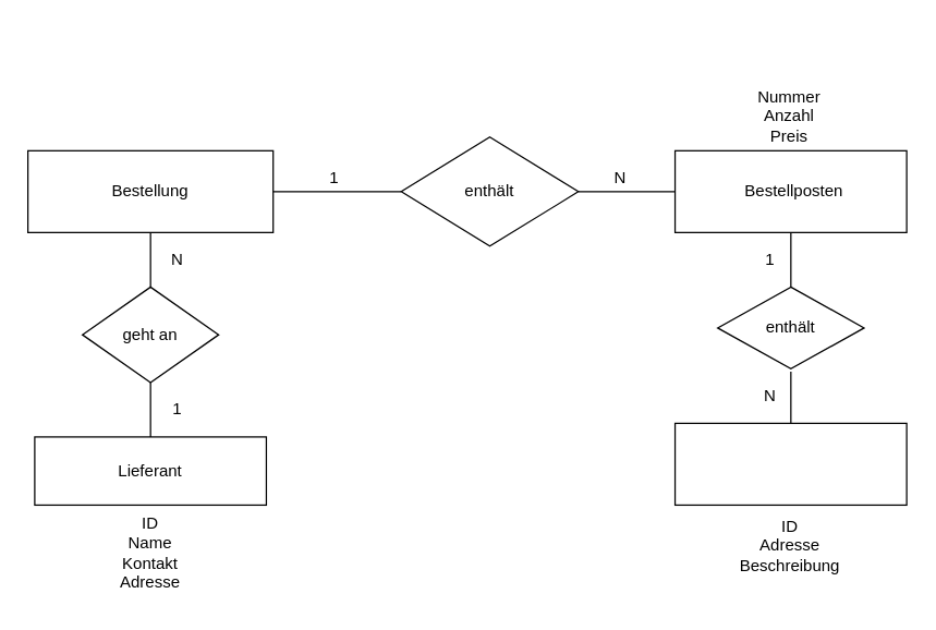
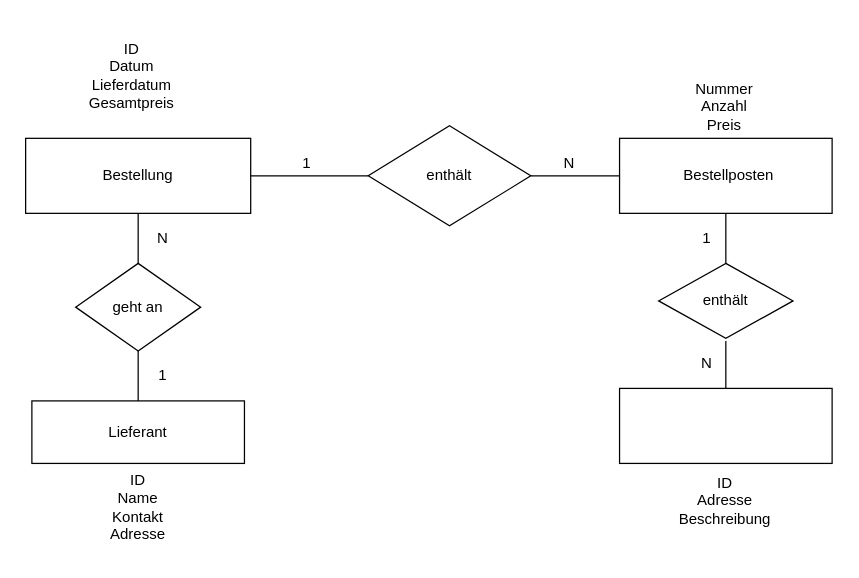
  <mxCell id="0" />
  <mxCell id="1" parent="0" />
  <mxCell id="2" value="" style="rounded=0;whiteSpace=wrap;html=1;" parent="1" vertex="1"><mxGeometry x="495" y="110" width="170" height="60" as="geometry" /></mxCell>
  <mxCell id="3" value="" style="rounded=0;whiteSpace=wrap;html=1;" parent="1" vertex="1"><mxGeometry x="20" y="110" width="180" height="60" as="geometry" /></mxCell>
  <mxCell id="4" value="" style="rhombus;whiteSpace=wrap;html=1;" parent="1" vertex="1"><mxGeometry x="294" y="100" width="130" height="80" as="geometry" /></mxCell>
  <mxCell id="5" value="Bestellposten" style="text;html=1;strokeColor=none;fillColor=none;align=center;verticalAlign=middle;whiteSpace=wrap;rounded=0;" parent="1" vertex="1"><mxGeometry x="570" y="130" width="25" height="20" as="geometry" /></mxCell>
  <mxCell id="6" value="enthält" style="text;html=1;strokeColor=none;fillColor=none;align=center;verticalAlign=middle;whiteSpace=wrap;rounded=0;" parent="1" vertex="1"><mxGeometry x="339" y="130" width="40" height="20" as="geometry" /></mxCell>
  <mxCell id="7" value="Bestellung" style="text;html=1;strokeColor=none;fillColor=none;align=center;verticalAlign=middle;whiteSpace=wrap;rounded=0;" parent="1" vertex="1"><mxGeometry x="90" y="130" width="40" height="20" as="geometry" /></mxCell>
  <mxCell id="8" value="" style="rounded=0;whiteSpace=wrap;html=1;" parent="1" vertex="1"><mxGeometry x="25" y="320" width="170" height="50" as="geometry" /></mxCell>
  <mxCell id="9" value="Lieferant" style="text;html=1;strokeColor=none;fillColor=none;align=center;verticalAlign=middle;whiteSpace=wrap;rounded=0;" parent="1" vertex="1"><mxGeometry x="90" y="335" width="40" height="20" as="geometry" /></mxCell>
  <mxCell id="10" value="" style="rhombus;whiteSpace=wrap;html=1;" parent="1" vertex="1"><mxGeometry x="60" y="210" width="100" height="70" as="geometry" /></mxCell>
  <mxCell id="11" value="" style="endArrow=none;html=1;entryX=0.5;entryY=1;entryDx=0;entryDy=0;" parent="1" source="10" target="3" edge="1"><mxGeometry width="50" height="50" relative="1" as="geometry"><mxPoint x="-140" y="390" as="sourcePoint" /><mxPoint x="-90" y="340" as="targetPoint" /></mxGeometry></mxCell>
  <mxCell id="12" value="" style="endArrow=none;html=1;entryX=0.5;entryY=1;entryDx=0;entryDy=0;exitX=0.5;exitY=0;exitDx=0;exitDy=0;" parent="1" source="8" target="10" edge="1"><mxGeometry width="50" height="50" relative="1" as="geometry"><mxPoint x="-140" y="390" as="sourcePoint" /><mxPoint x="-90" y="340" as="targetPoint" /></mxGeometry></mxCell>
  <mxCell id="13" value="geht an" style="text;html=1;strokeColor=none;fillColor=none;align=center;verticalAlign=middle;whiteSpace=wrap;rounded=0;" parent="1" vertex="1"><mxGeometry x="70" y="235" width="80" height="20" as="geometry" /></mxCell>
  <mxCell id="14" value="N" style="text;html=1;strokeColor=none;fillColor=none;align=center;verticalAlign=middle;whiteSpace=wrap;rounded=0;" parent="1" vertex="1"><mxGeometry x="110" y="180" width="40" height="20" as="geometry" /></mxCell>
  <mxCell id="15" value="1" style="text;html=1;strokeColor=none;fillColor=none;align=center;verticalAlign=middle;whiteSpace=wrap;rounded=0;" parent="1" vertex="1"><mxGeometry x="110" y="290" width="40" height="20" as="geometry" /></mxCell>
  <mxCell id="16" value="" style="endArrow=none;html=1;entryX=0;entryY=0.5;entryDx=0;entryDy=0;exitX=1;exitY=0.5;exitDx=0;exitDy=0;" parent="1" source="3" target="4" edge="1"><mxGeometry width="50" height="50" relative="1" as="geometry"><mxPoint x="335" y="310" as="sourcePoint" /><mxPoint x="385" y="260" as="targetPoint" /></mxGeometry></mxCell>
  <mxCell id="17" value="" style="endArrow=none;html=1;entryX=0;entryY=0.5;entryDx=0;entryDy=0;exitX=1;exitY=0.5;exitDx=0;exitDy=0;" parent="1" source="4" target="2" edge="1"><mxGeometry width="50" height="50" relative="1" as="geometry"><mxPoint x="335" y="310" as="sourcePoint" /><mxPoint x="385" y="260" as="targetPoint" /></mxGeometry></mxCell>
  <mxCell id="18" value="1" style="text;html=1;strokeColor=none;fillColor=none;align=center;verticalAlign=middle;whiteSpace=wrap;rounded=0;" parent="1" vertex="1"><mxGeometry x="225" y="120" width="40" height="20" as="geometry" /></mxCell>
  <mxCell id="19" value="N" style="text;html=1;strokeColor=none;fillColor=none;align=center;verticalAlign=middle;whiteSpace=wrap;rounded=0;" parent="1" vertex="1"><mxGeometry x="435" y="120" width="40" height="20" as="geometry" /></mxCell>
  <mxCell id="20" value="" style="rounded=0;whiteSpace=wrap;html=1;" parent="1" vertex="1"><mxGeometry x="495" y="310" width="170" height="60" as="geometry" /></mxCell>
  <mxCell id="21" value="" style="rhombus;whiteSpace=wrap;html=1;" parent="1" vertex="1"><mxGeometry x="526.25" y="210" width="107.5" height="60" as="geometry" /></mxCell>
  <mxCell id="22" value="enthält" style="text;html=1;strokeColor=none;fillColor=none;align=center;verticalAlign=middle;whiteSpace=wrap;rounded=0;" parent="1" vertex="1"><mxGeometry x="560" y="230" width="40" height="20" as="geometry" /></mxCell>
  <mxCell id="23" value="" style="endArrow=none;html=1;entryX=0.5;entryY=1;entryDx=0;entryDy=0;exitX=0.5;exitY=0;exitDx=0;exitDy=0;" parent="1" source="21" target="2" edge="1"><mxGeometry width="50" height="50" relative="1" as="geometry"><mxPoint x="335" y="310" as="sourcePoint" /><mxPoint x="385" y="260" as="targetPoint" /></mxGeometry></mxCell>
  <mxCell id="24" value="" style="endArrow=none;html=1;exitX=0.5;exitY=0;exitDx=0;exitDy=0;" parent="1" source="20" edge="1"><mxGeometry width="50" height="50" relative="1" as="geometry"><mxPoint x="335" y="310" as="sourcePoint" /><mxPoint x="580" y="272" as="targetPoint" /></mxGeometry></mxCell>
  <mxCell id="25" value="1" style="text;html=1;strokeColor=none;fillColor=none;align=center;verticalAlign=middle;whiteSpace=wrap;rounded=0;" parent="1" vertex="1"><mxGeometry x="545" y="180" width="40" height="20" as="geometry" /></mxCell>
  <mxCell id="26" value="N" style="text;html=1;strokeColor=none;fillColor=none;align=center;verticalAlign=middle;whiteSpace=wrap;rounded=0;" parent="1" vertex="1"><mxGeometry x="545" y="280" width="40" height="20" as="geometry" /></mxCell>
  <mxCell id="27" value="&lt;div&gt;Nummer&lt;br&gt;&lt;/div&gt;&lt;div&gt;Anzahl&lt;/div&gt;&lt;div&gt;Preis&lt;/div&gt;" style="text;html=1;strokeColor=none;fillColor=none;align=center;verticalAlign=middle;whiteSpace=wrap;rounded=0;" parent="1" vertex="1"><mxGeometry x="523.75" y="60" width="110" height="50" as="geometry" /></mxCell>
  <mxCell id="28" value="&lt;div&gt;ID&lt;/div&gt;&lt;div&gt;Adresse&lt;/div&gt;&lt;div&gt;Beschreibung&lt;/div&gt;" style="text;html=1;strokeColor=none;fillColor=none;align=center;verticalAlign=middle;whiteSpace=wrap;rounded=0;" parent="1" vertex="1"><mxGeometry x="525" y="360" width="108.75" height="80" as="geometry" /></mxCell>
+ <mxCell id="29" value="&lt;div&gt;ID&lt;/div&gt;&lt;div&gt;Datum&lt;/div&gt;&lt;div&gt;Lieferdatum&lt;/div&gt;&lt;div&gt;Gesamtpreis&lt;br&gt;&lt;/div&gt;" style="text;html=1;strokeColor=none;fillColor=none;align=center;verticalAlign=middle;whiteSpace=wrap;rounded=0;" parent="1" vertex="1"><mxGeometry x="55" y="20" width="100" height="80" as="geometry" /></mxCell>
  <mxCell id="30" value="&lt;div&gt;ID&lt;/div&gt;&lt;div&gt;Name&lt;br&gt;&lt;/div&gt;&lt;div&gt;Kontakt&lt;/div&gt;&lt;div&gt;Adresse&lt;br&gt;&lt;/div&gt;" style="text;html=1;strokeColor=none;fillColor=none;align=center;verticalAlign=middle;whiteSpace=wrap;rounded=0;" parent="1" vertex="1"><mxGeometry x="55" y="370" width="110" height="70" as="geometry" /></mxCell>
